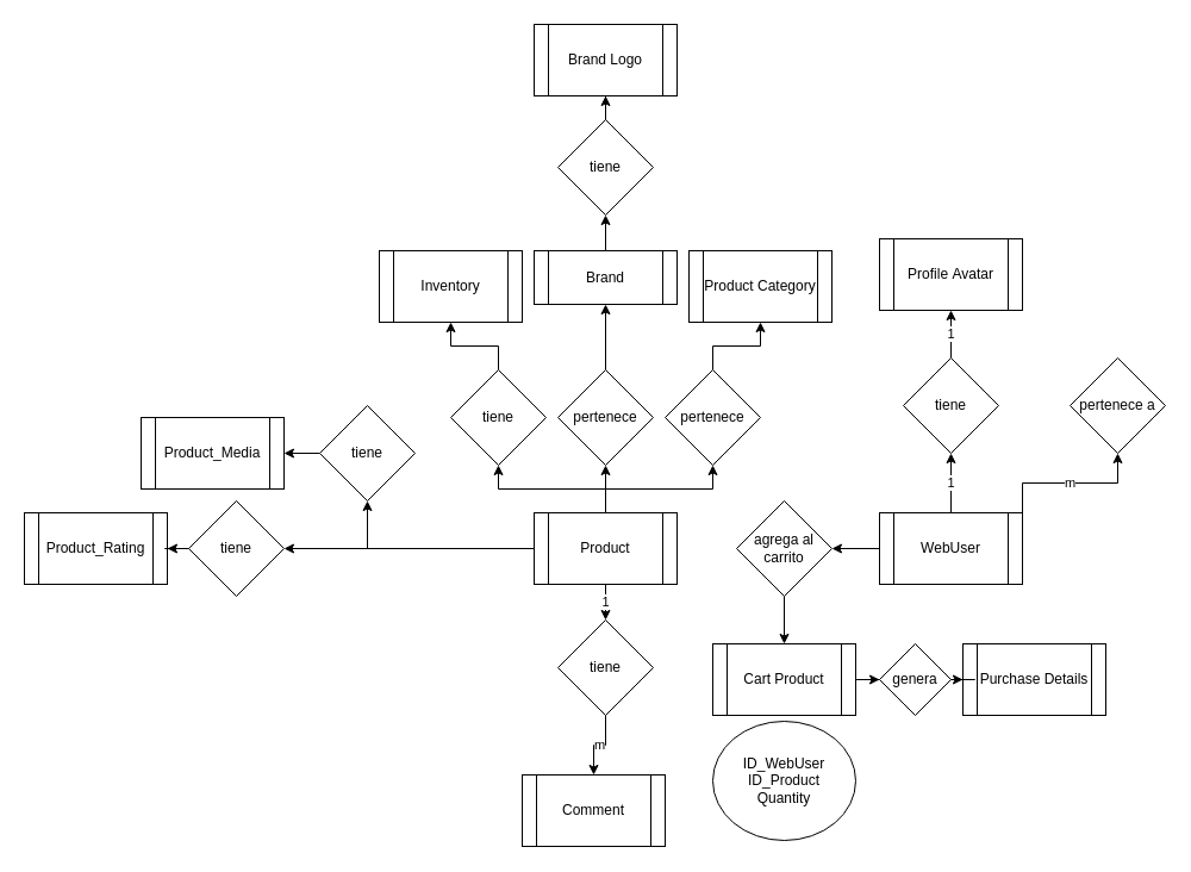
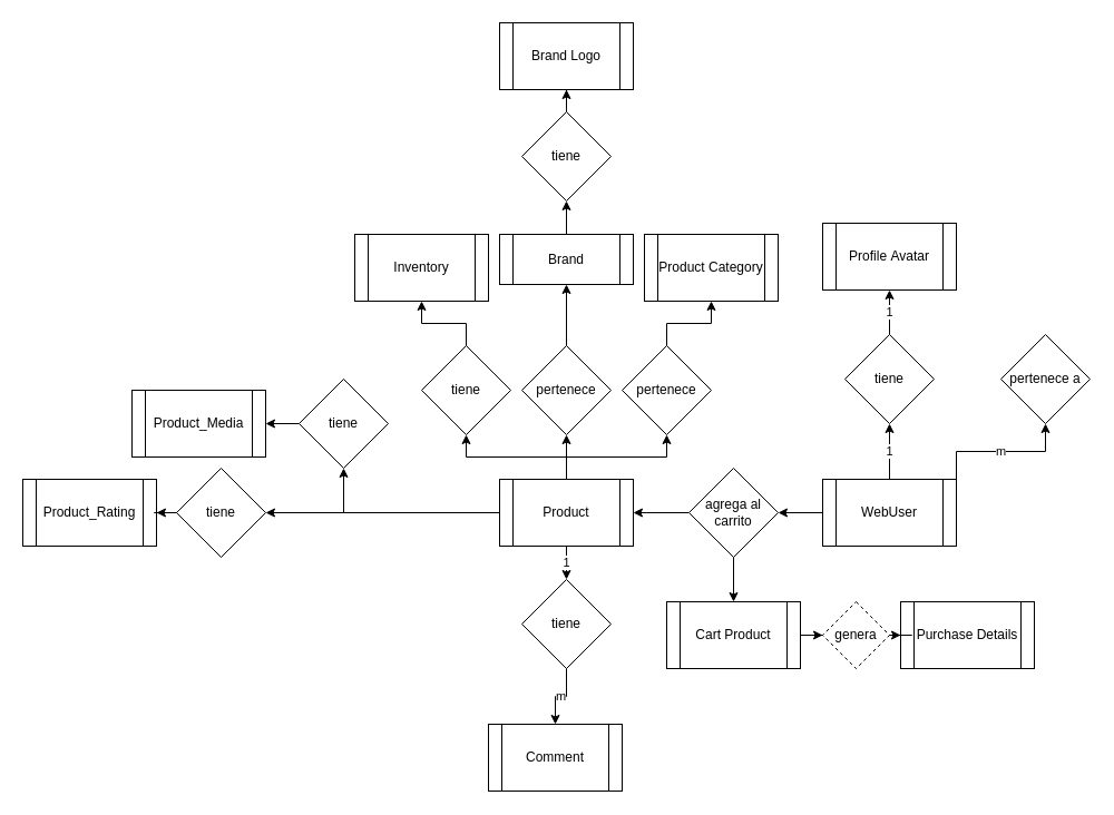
  <mxCell id="0" />
  <mxCell id="1" parent="0" />
  <mxCell id="2" value="1" style="edgeStyle=orthogonalEdgeStyle;rounded=0;orthogonalLoop=1;jettySize=auto;html=1;" parent="1" source="5" target="8" edge="1"><mxGeometry relative="1" as="geometry" /></mxCell>
  <mxCell id="3" value="m" style="edgeStyle=orthogonalEdgeStyle;rounded=0;orthogonalLoop=1;jettySize=auto;html=1;exitX=1;exitY=0;exitDx=0;exitDy=0;entryX=0.5;entryY=1;entryDx=0;entryDy=0;" parent="1" source="5" target="9" edge="1"><mxGeometry relative="1" as="geometry" /></mxCell>
  <mxCell id="4" value="" style="edgeStyle=orthogonalEdgeStyle;rounded=0;orthogonalLoop=1;jettySize=auto;html=1;" parent="1" source="5" target="19" edge="1"><mxGeometry relative="1" as="geometry" /></mxCell>
  <mxCell id="5" value="WebUser" style="shape=process;whiteSpace=wrap;html=1;backgroundOutline=1;" parent="1" vertex="1"><mxGeometry x="738" y="430" width="120" height="60" as="geometry" /></mxCell>
  <mxCell id="6" value="&lt;span style=&quot;background-color: transparent; color: light-dark(rgb(0, 0, 0), rgb(255, 255, 255));&quot;&gt;Profile&amp;nbsp;&lt;/span&gt;Avatar" style="shape=process;whiteSpace=wrap;html=1;backgroundOutline=1;" parent="1" vertex="1"><mxGeometry x="738" y="200" width="120" height="60" as="geometry" /></mxCell>
  <mxCell id="7" value="1" style="edgeStyle=orthogonalEdgeStyle;rounded=0;orthogonalLoop=1;jettySize=auto;html=1;" parent="1" source="8" target="6" edge="1"><mxGeometry relative="1" as="geometry" /></mxCell>
  <mxCell id="8" value="tiene" style="rhombus;whiteSpace=wrap;html=1;" parent="1" vertex="1"><mxGeometry x="758" y="300" width="80" height="80" as="geometry" /></mxCell>
  <mxCell id="9" value="pertenece a" style="rhombus;whiteSpace=wrap;html=1;" parent="1" vertex="1"><mxGeometry x="898" y="300" width="80" height="80" as="geometry" /></mxCell>
  <mxCell id="10" value="" style="edgeStyle=orthogonalEdgeStyle;rounded=0;orthogonalLoop=1;jettySize=auto;html=1;" parent="1" source="16" target="25" edge="1"><mxGeometry relative="1" as="geometry" /></mxCell>
  <mxCell id="11" value="" style="edgeStyle=orthogonalEdgeStyle;rounded=0;orthogonalLoop=1;jettySize=auto;html=1;" parent="1" source="16" target="29" edge="1"><mxGeometry relative="1" as="geometry" /></mxCell>
  <mxCell id="12" style="edgeStyle=orthogonalEdgeStyle;rounded=0;orthogonalLoop=1;jettySize=auto;html=1;exitX=0.5;exitY=0;exitDx=0;exitDy=0;" parent="1" source="16" target="35" edge="1"><mxGeometry relative="1" as="geometry" /></mxCell>
  <mxCell id="13" value="1" style="edgeStyle=orthogonalEdgeStyle;rounded=0;orthogonalLoop=1;jettySize=auto;html=1;" parent="1" source="16" target="44" edge="1"><mxGeometry relative="1" as="geometry" /></mxCell>
  <mxCell id="14" value="" style="edgeStyle=orthogonalEdgeStyle;rounded=0;orthogonalLoop=1;jettySize=auto;html=1;" edge="1" parent="1" source="16" target="38"><mxGeometry relative="1" as="geometry" /></mxCell>
  <mxCell id="15" value="" style="edgeStyle=orthogonalEdgeStyle;rounded=0;orthogonalLoop=1;jettySize=auto;html=1;" edge="1" parent="1" source="16" target="47"><mxGeometry relative="1" as="geometry" /></mxCell>
  <mxCell id="16" value="Product" style="shape=process;whiteSpace=wrap;html=1;backgroundOutline=1;" parent="1" vertex="1"><mxGeometry x="448" y="430" width="120" height="60" as="geometry" /></mxCell>
+ <mxCell id="17" value="" style="edgeStyle=orthogonalEdgeStyle;rounded=0;orthogonalLoop=1;jettySize=auto;html=1;" parent="1" source="19" target="16" edge="1"><mxGeometry relative="1" as="geometry" /></mxCell>
  <mxCell id="18" value="" style="edgeStyle=orthogonalEdgeStyle;rounded=0;orthogonalLoop=1;jettySize=auto;html=1;" parent="1" source="19" target="22" edge="1"><mxGeometry relative="1" as="geometry" /></mxCell>
  <mxCell id="19" value="agrega al carrito" style="rhombus;whiteSpace=wrap;html=1;" parent="1" vertex="1"><mxGeometry x="618" y="420" width="80" height="80" as="geometry" /></mxCell>
- <mxCell id="20" value="&lt;div&gt;&lt;span style=&quot;background-color: transparent; color: light-dark(rgb(0, 0, 0), rgb(255, 255, 255));&quot;&gt;ID_WebUser&lt;/span&gt;&lt;/div&gt;&lt;div&gt;ID_Product&lt;/div&gt;&lt;div&gt;Quantity&lt;/div&gt;" style="ellipse;whiteSpace=wrap;html=1;" parent="1" vertex="1"><mxGeometry x="598" y="605" width="120" height="100" as="geometry" /></mxCell>
  <mxCell id="21" value="" style="edgeStyle=orthogonalEdgeStyle;rounded=0;orthogonalLoop=1;jettySize=auto;html=1;" parent="1" source="22" target="32" edge="1"><mxGeometry relative="1" as="geometry" /></mxCell>
  <mxCell id="22" value="Cart Product" style="shape=process;whiteSpace=wrap;html=1;backgroundOutline=1;" parent="1" vertex="1"><mxGeometry x="598" y="540" width="120" height="60" as="geometry" /></mxCell>
  <mxCell id="23" value="Product Category" style="shape=process;whiteSpace=wrap;html=1;backgroundOutline=1;" parent="1" vertex="1"><mxGeometry x="578" y="210" width="120" height="60" as="geometry" /></mxCell>
  <mxCell id="24" value="" style="edgeStyle=orthogonalEdgeStyle;rounded=0;orthogonalLoop=1;jettySize=auto;html=1;" parent="1" source="25" target="23" edge="1"><mxGeometry relative="1" as="geometry" /></mxCell>
  <mxCell id="25" value="pertenece" style="rhombus;whiteSpace=wrap;html=1;" parent="1" vertex="1"><mxGeometry x="558" y="310" width="80" height="80" as="geometry" /></mxCell>
  <mxCell id="26" value="" style="edgeStyle=orthogonalEdgeStyle;rounded=0;orthogonalLoop=1;jettySize=auto;html=1;" parent="1" source="27" target="41" edge="1"><mxGeometry relative="1" as="geometry" /></mxCell>
  <mxCell id="27" value="Brand" style="shape=process;whiteSpace=wrap;html=1;backgroundOutline=1;" parent="1" vertex="1"><mxGeometry x="448" y="210" width="120" height="45" as="geometry" /></mxCell>
  <mxCell id="28" value="" style="edgeStyle=orthogonalEdgeStyle;rounded=0;orthogonalLoop=1;jettySize=auto;html=1;" parent="1" source="29" target="27" edge="1"><mxGeometry relative="1" as="geometry" /></mxCell>
  <mxCell id="29" value="pertenece" style="rhombus;whiteSpace=wrap;html=1;" parent="1" vertex="1"><mxGeometry x="468" y="310" width="80" height="80" as="geometry" /></mxCell>
  <mxCell id="30" value="Purchase Details" style="shape=process;whiteSpace=wrap;html=1;backgroundOutline=1;" parent="1" vertex="1"><mxGeometry x="808" y="540" width="120" height="60" as="geometry" /></mxCell>
  <mxCell id="31" value="" style="edgeStyle=orthogonalEdgeStyle;rounded=0;orthogonalLoop=1;jettySize=auto;html=1;" parent="1" source="32" target="30" edge="1"><mxGeometry relative="1" as="geometry" /></mxCell>
- <mxCell id="32" value="genera" style="rhombus;whiteSpace=wrap;html=1;" parent="1" vertex="1"><mxGeometry x="738" y="540" width="60" height="60" as="geometry" /></mxCell>
+ <mxCell id="32" value="genera" style="rhombus;whiteSpace=wrap;html=1;dashed=1;" parent="1" vertex="1"><mxGeometry x="738" y="540" width="60" height="60" as="geometry" /></mxCell>
  <mxCell id="33" value="Inventory" style="shape=process;whiteSpace=wrap;html=1;backgroundOutline=1;" parent="1" vertex="1"><mxGeometry x="318" y="210" width="120" height="60" as="geometry" /></mxCell>
  <mxCell id="34" value="" style="edgeStyle=orthogonalEdgeStyle;rounded=0;orthogonalLoop=1;jettySize=auto;html=1;" parent="1" source="35" target="33" edge="1"><mxGeometry relative="1" as="geometry" /></mxCell>
  <mxCell id="35" value="tiene" style="rhombus;whiteSpace=wrap;html=1;" parent="1" vertex="1"><mxGeometry x="378" y="310" width="80" height="80" as="geometry" /></mxCell>
  <mxCell id="36" value="Product_Media" style="shape=process;whiteSpace=wrap;html=1;backgroundOutline=1;" parent="1" vertex="1"><mxGeometry x="118" y="350" width="120" height="60" as="geometry" /></mxCell>
  <mxCell id="37" value="" style="edgeStyle=orthogonalEdgeStyle;rounded=0;orthogonalLoop=1;jettySize=auto;html=1;" parent="1" source="38" target="36" edge="1"><mxGeometry relative="1" as="geometry" /></mxCell>
  <mxCell id="38" value="tiene" style="rhombus;whiteSpace=wrap;html=1;" parent="1" vertex="1"><mxGeometry x="268" y="340" width="80" height="80" as="geometry" /></mxCell>
  <mxCell id="39" value="Brand Logo" style="shape=process;whiteSpace=wrap;html=1;backgroundOutline=1;" parent="1" vertex="1"><mxGeometry x="448" y="20" width="120" height="60" as="geometry" /></mxCell>
  <mxCell id="40" value="" style="edgeStyle=orthogonalEdgeStyle;rounded=0;orthogonalLoop=1;jettySize=auto;html=1;" parent="1" source="41" target="39" edge="1"><mxGeometry relative="1" as="geometry" /></mxCell>
  <mxCell id="41" value="tiene" style="rhombus;whiteSpace=wrap;html=1;" parent="1" vertex="1"><mxGeometry x="468" y="100" width="80" height="80" as="geometry" /></mxCell>
  <mxCell id="42" value="Comment" style="shape=process;whiteSpace=wrap;html=1;backgroundOutline=1;" parent="1" vertex="1"><mxGeometry x="438" y="650" width="120" height="60" as="geometry" /></mxCell>
  <mxCell id="43" value="m" style="edgeStyle=orthogonalEdgeStyle;rounded=0;orthogonalLoop=1;jettySize=auto;html=1;" parent="1" source="44" target="42" edge="1"><mxGeometry relative="1" as="geometry" /></mxCell>
  <mxCell id="44" value="tiene" style="rhombus;whiteSpace=wrap;html=1;" parent="1" vertex="1"><mxGeometry x="468" y="520" width="80" height="80" as="geometry" /></mxCell>
  <mxCell id="45" value="Product_Rating" style="shape=process;whiteSpace=wrap;html=1;backgroundOutline=1;" vertex="1" parent="1"><mxGeometry x="20" y="430" width="120" height="60" as="geometry" /></mxCell>
  <mxCell id="46" value="" style="edgeStyle=orthogonalEdgeStyle;rounded=0;orthogonalLoop=1;jettySize=auto;html=1;" edge="1" parent="1" source="47" target="45"><mxGeometry relative="1" as="geometry" /></mxCell>
  <mxCell id="47" value="tiene" style="rhombus;whiteSpace=wrap;html=1;" vertex="1" parent="1"><mxGeometry x="158" y="420" width="80" height="80" as="geometry" /></mxCell>
